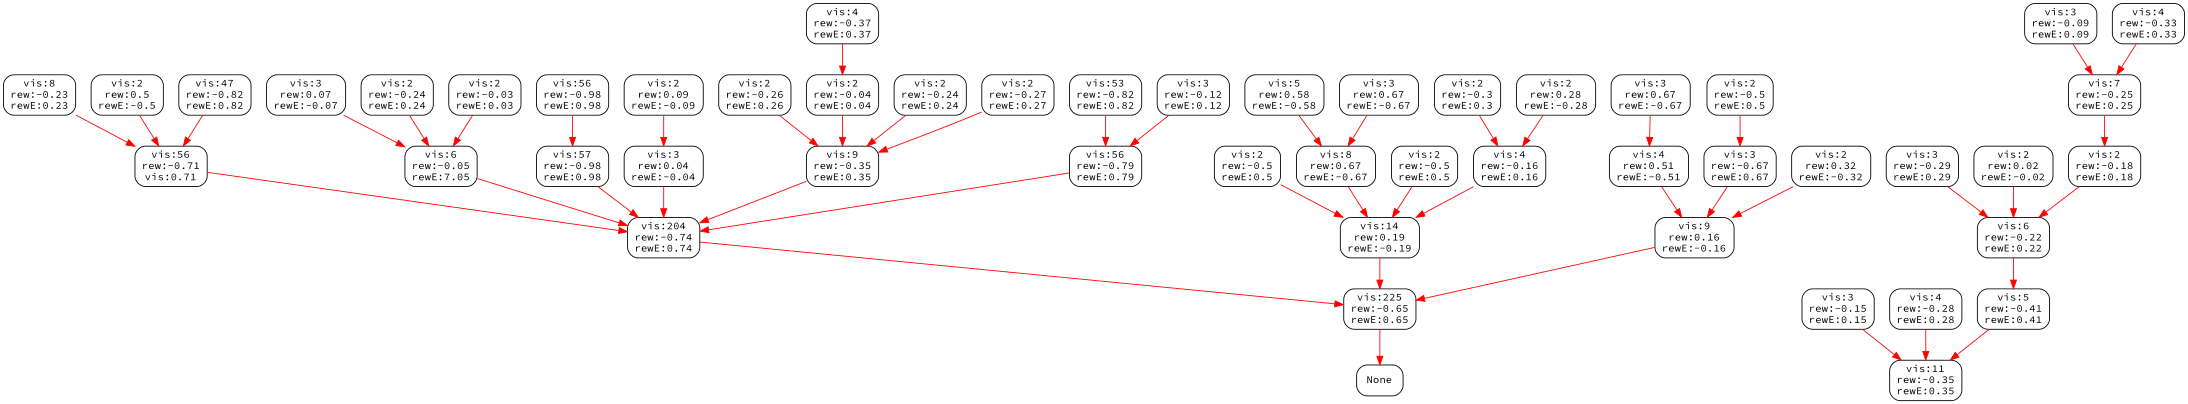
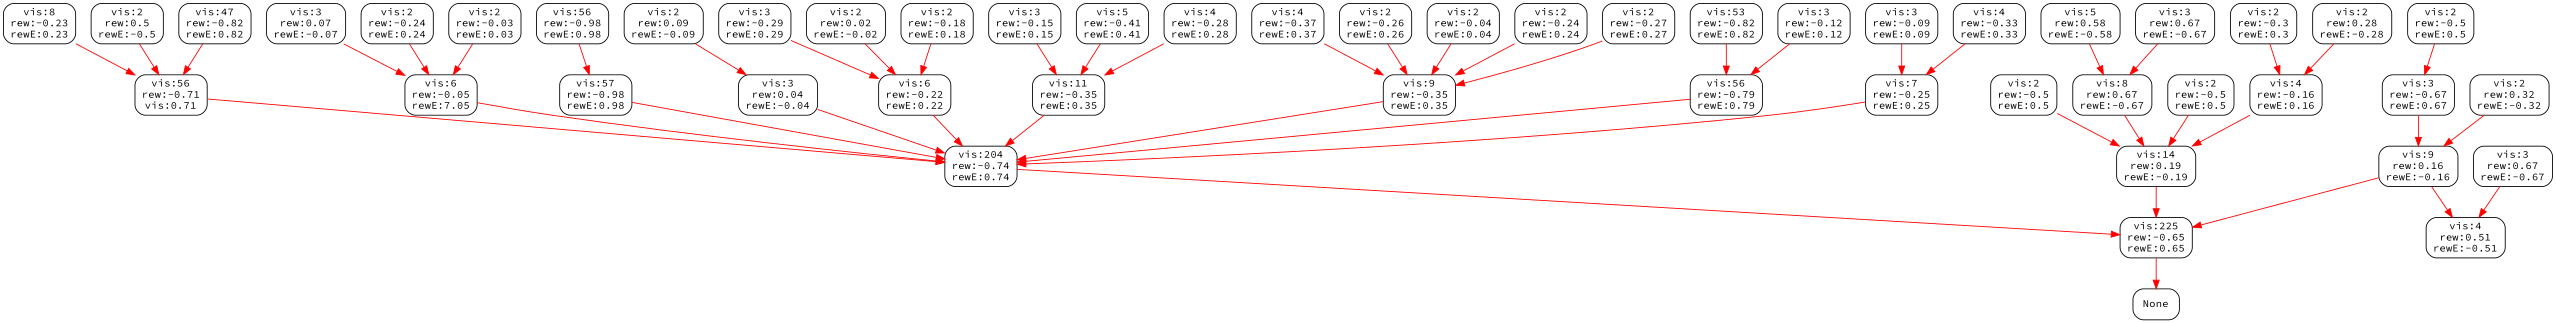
  digraph {
    fontname="Source Code Pro"
    rankdir=TB
    node [color=black fontcolor=black fontname="Source Code Pro" fontsize=12 shape=box style=rounded]
    edge [color=red fontcolor="#888888" fontname="Source Code Pro" fontsize=10]
    n1 [label=None]
    n2 [label="vis:225\nrew:-0.65\nrewE:0.65"]
    n3 [label="vis:204\nrew:-0.74\nrewE:0.74"]
    n4 [label="vis:14\nrew:0.19\nrewE:-0.19"]
    n5 [label="vis:9\nrew:0.16\nrewE:-0.16"]
    n6 [label="vis:56\nrew:-0.71\nvis:0.71"]
    n7 [label="vis:6\nrew:-0.05\nrewE:7.05"]
    n8 [label="vis:57\nrew:-0.98\nrewE:0.98"]
    n9 [label="vis:3\nrew:0.04\nrewE:-0.04"]
    n10 [label="vis:6\nrew:-0.22\nrewE:0.22"]
    n11 [label="vis:11\nrew:-0.35\nrewE:0.35"]
    n12 [label="vis:9\nrew:-0.35\nrewE:0.35"]
    n13 [label="vis:56\nrew:-0.79\nrewE:0.79"]
    n14 [label="vis:7\nrew:-0.25\nrewE:0.25"]
    n15 [label="vis:2\nrew:-0.5\nrewE:0.5"]
    n16 [label="vis:8\nrew:0.67\nrewE:-0.67"]
    n17 [label="vis:2\nrew:-0.5\nrewE:0.5"]
    n18 [label="vis:4\nrew:-0.16\nrewE:0.16"]
    n19 [label="vis:4\nrew:0.51\nrewE:-0.51"]
    n20 [label="vis:3\nrew:-0.67\nrewE:0.67"]
    n21 [label="vis:2\nrew:0.32\nrewE:-0.32"]
    n22 [label="vis:8\nrew:-0.23\nrewE:0.23"]
    n23 [label="vis:2\nrew:0.5\nrewE:-0.5"]
    n24 [label="vis:47\nrew:-0.82\nrewE:0.82"]
    n25 [label="vis:3\nrew:0.07\nrewE:-0.07"]
    n26 [label="vis:2\nrew:-0.24\nrewE:0.24"]
    n27 [label="vis:2\nrew:-0.03\nrewE:0.03"]
    n28 [label="vis:56\nrew:-0.98\nrewE:0.98"]
    n29 [label="vis:2\nrew:0.09\nrewE:-0.09"]
    n30 [label="vis:3\nrew:-0.29\nrewE:0.29"]
    n31 [label="vis:2\nrew:0.02\nrewE:-0.02"]
    n32 [label="vis:2\nrew:-0.18\nrewE:0.18"]
    n33 [label="vis:3\nrew:-0.15\nrewE:0.15"]
    n34 [label="vis:5\nrew:-0.41\nrewE:0.41"]
    n35 [label="vis:4\nrew:-0.28\nrewE:0.28"]
    n36 [label="vis:4\nrew:-0.37\nrewE:0.37"]
    n37 [label="vis:2\nrew:-0.26\nrewE:0.26"]
    n38 [label="vis:2\nrew:-0.04\nrewE:0.04"]
    n39 [label="vis:2\nrew:-0.24\nrewE:0.24"]
    n40 [label="vis:2\nrew:-0.27\nrewE:0.27"]
    n41 [label="vis:53\nrew:-0.82\nrewE:0.82"]
    n42 [label="vis:3\nrew:-0.12\nrewE:0.12"]
    n43 [label="vis:3\nrew:-0.09\nrewE:0.09"]
    n44 [label="vis:4\nrew:-0.33\nrewE:0.33"]
    n45 [label="vis:5\nrew:0.58\nrewE:-0.58"]
    n46 [label="vis:3\nrew:0.67\nrewE:-0.67"]
    n47 [label="vis:2\nrew:-0.3\nrewE:0.3"]
    n48 [label="vis:2\nrew:0.28\nrewE:-0.28"]
    n49 [label="vis:3\nrew:0.67\nrewE:-0.67"]
    n50 [label="vis:2\nrew:-0.5\nrewE:0.5"]
    n2 -> n1
    n3 -> n2
    n4 -> n2
    n5 -> n2
    n6 -> n3
    n7 -> n3
    n8 -> n3
    n9 -> n3
-   n10 -> n34
+   n10 -> n3
+   n11 -> n3
    n12 -> n3
    n13 -> n3
-   n14 -> n32
+   n14 -> n3
    n15 -> n4
    n16 -> n4
    n17 -> n4
    n18 -> n4
-   n19 -> n5
+   n5 -> n19
    n20 -> n5
    n21 -> n5
    n22 -> n6
    n23 -> n6
    n24 -> n6
    n25 -> n7
    n26 -> n7
    n27 -> n7
    n28 -> n8
    n29 -> n9
    n30 -> n10
    n31 -> n10
    n32 -> n10
    n33 -> n11
    n34 -> n11
    n35 -> n11
-   n36 -> n38
+   n36 -> n12
    n37 -> n12
    n38 -> n12
    n39 -> n12
    n40 -> n12
    n41 -> n13
    n42 -> n13
    n43 -> n14
    n44 -> n14
    n45 -> n16
    n46 -> n16
    n47 -> n18
    n48 -> n18
    n49 -> n19
    n50 -> n20
  }
